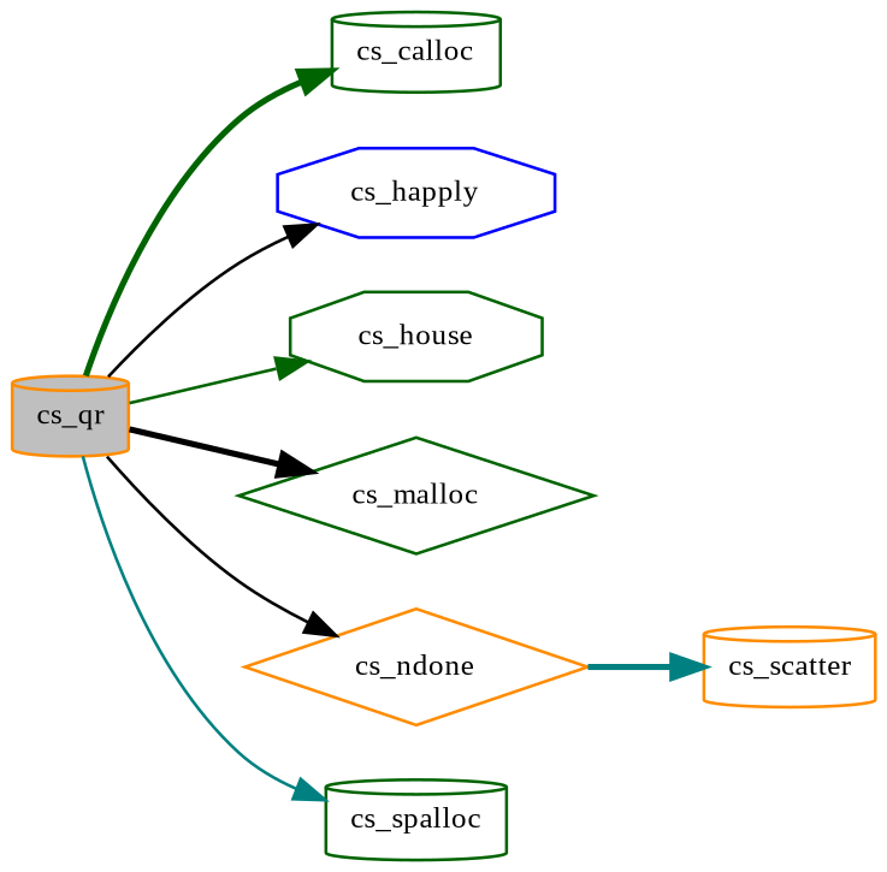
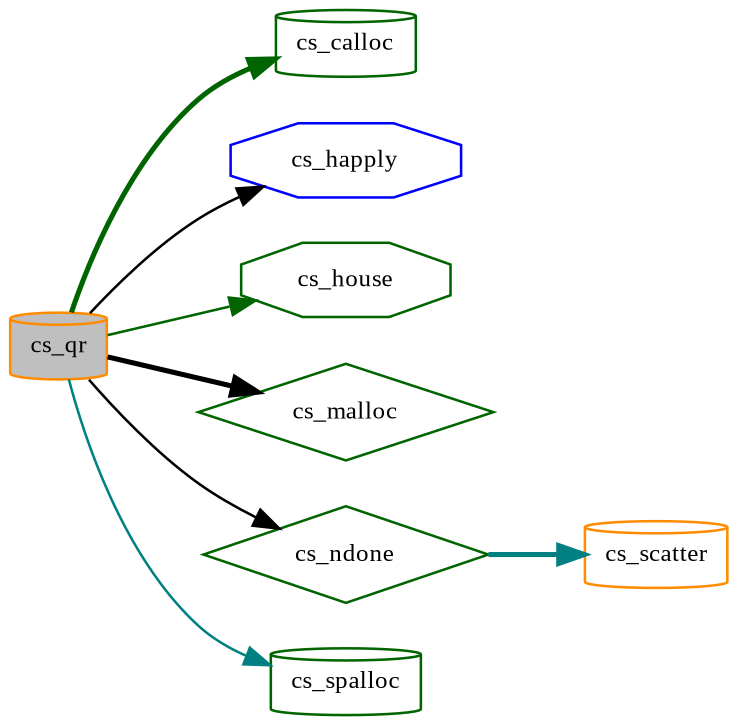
  digraph {
    fontname="Liberation Serif"
    rankdir=LR
    node [color=darkgreen fillcolor=white fontname="Liberation Serif" fontsize=10 shape=cylinder style=filled]
    edge [color=black fontname="Liberation Serif" fontsize=10 labelfontname="FreeSans.ttf" labelfontsize=10 style=solid]
    n1 [color=darkorange fillcolor=grey75 fontcolor=black height=0.2 label=cs_qr width=0.4]
    n2 [height=0.2 label=cs_calloc width=0.4]
    n3 [color=blue height=0.2 label=cs_happly shape=octagon width=0.4]
    n4 [height=0.2 label=cs_house shape=octagon width=0.4]
    n5 [height=0.2 label=cs_malloc shape=diamond width=0.4]
-   n6 [color=darkorange height=0.2 label=cs_ndone shape=diamond width=0.4]
+   n6 [height=0.2 label=cs_ndone shape=diamond width=0.4]
    n7 [height=0.2 label=cs_spalloc width=0.4]
    n8 [color=darkorange height=0.2 label=cs_scatter width=0.4]
    n1 -> n2 [color=darkgreen style=bold]
    n1 -> n3
    n1 -> n4 [color=darkgreen]
    n1 -> n5 [style=bold]
    n1 -> n6
    n1 -> n7 [color=teal]
    n6 -> n8 [color=teal style=bold]
  }
